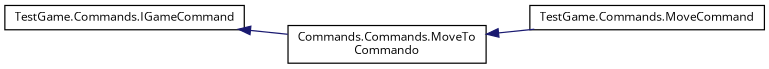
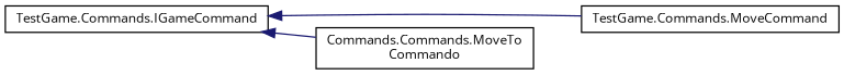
  digraph {
    fontname="Open Sans"
    rankdir=LR
    node [color=black fillcolor=white fontname="Open Sans" fontsize=10 shape=record style=filled]
    edge [color=midnightblue dir=back fontname="Open Sans" fontsize=10 labelfontname=Helvetica labelfontsize=10 style=solid]
    n1 [height=0.2 label="TestGame.Commands.IGameCommand" width=0.4]
    n2 [height=0.2 label="TestGame.Commands.MoveCommand" width=0.4]
    n3 [height=0.2 label="Commands.Commands.MoveTo\lCommando" width=0.4]
-   n3 -> n2
+   n1 -> n2
    n1 -> n3
  }
